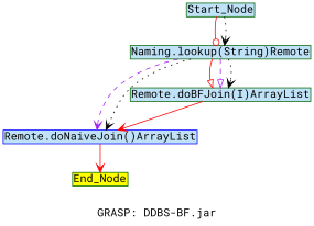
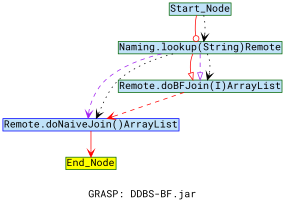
  digraph {
    fontname="Roboto Mono"
    label="GRASP: DDBS-BF.jar"
    node [color=darkgreen fillcolor="#c0e2f8" fontname="Roboto Mono" margin=0.02 shape=box style=filled]
    edge [arrowhead=vee color=red fontname="Roboto Mono" style=solid]
    Start_Node [height=0 width=0]
    "Naming.lookup(String)Remote" [height=0 width=0]
    "Remote.doNaiveJoin()ArrayList" [color=blue height=0 width=0]
    "Remote.doBFJoin(I)ArrayList" [height=0 width=0]
    End_Node [fillcolor=yellow height=0 width=0]
    Start_Node -> "Naming.lookup(String)Remote" [arrowhead=odot]
    Start_Node -> "Naming.lookup(String)Remote" [color=black style=dotted]
    "Naming.lookup(String)Remote" -> "Remote.doNaiveJoin()ArrayList" [color=purple style=dashed]
    "Naming.lookup(String)Remote" -> "Remote.doNaiveJoin()ArrayList" [color=black style=dotted]
    "Naming.lookup(String)Remote" -> "Remote.doBFJoin(I)ArrayList" [arrowhead=onormal]
    "Naming.lookup(String)Remote" -> "Remote.doBFJoin(I)ArrayList" [arrowhead=onormal color=purple style=dashed]
    "Naming.lookup(String)Remote" -> "Remote.doBFJoin(I)ArrayList" [color=black style=dotted]
    "Remote.doNaiveJoin()ArrayList" -> End_Node
-   "Remote.doBFJoin(I)ArrayList" -> "Remote.doNaiveJoin()ArrayList"
+   "Remote.doBFJoin(I)ArrayList" -> "Remote.doNaiveJoin()ArrayList" [style=dashed]
  }
